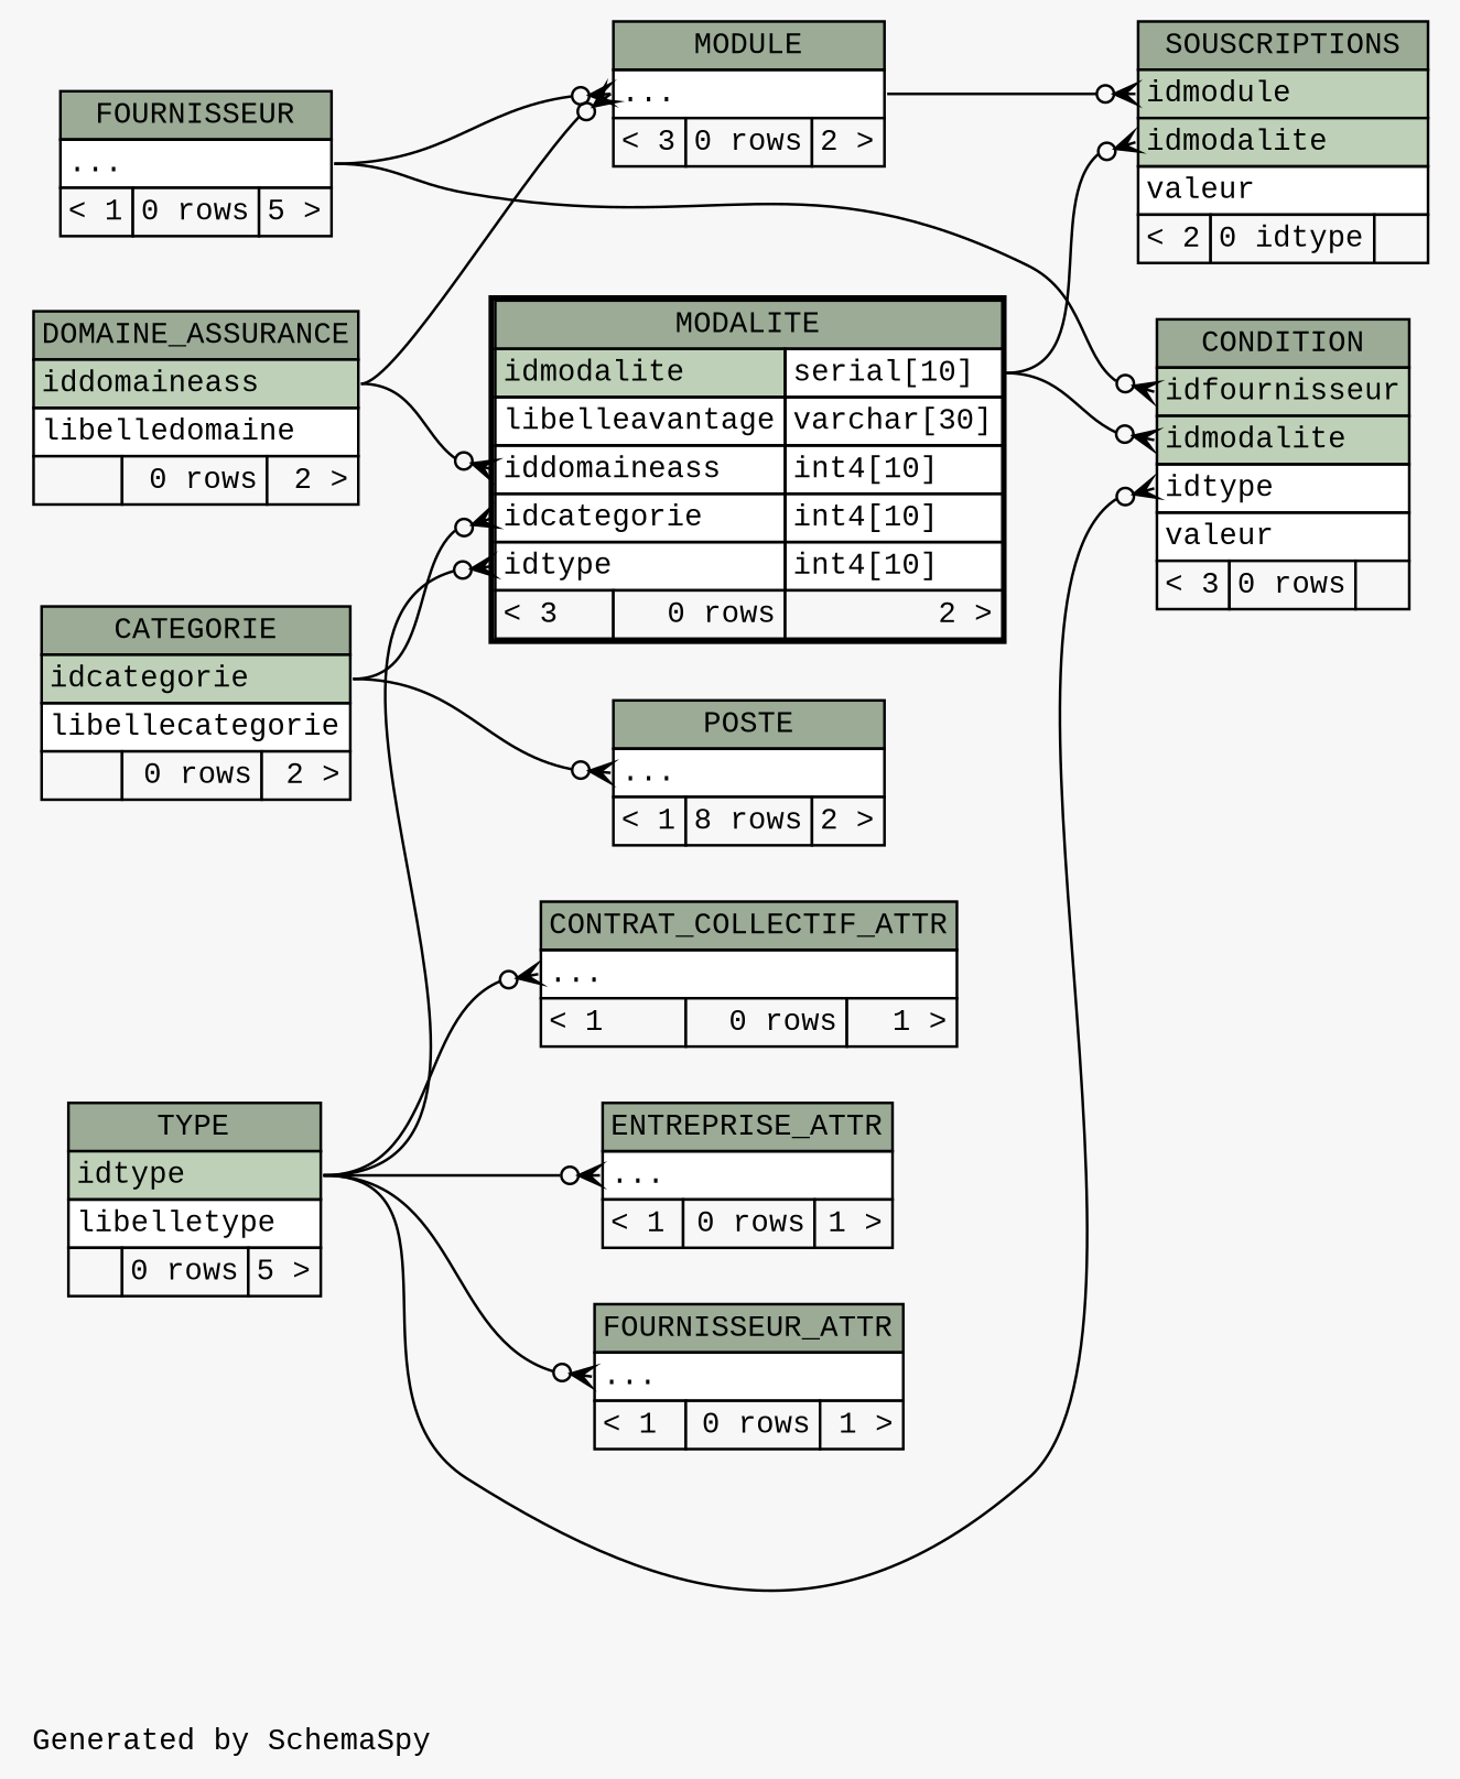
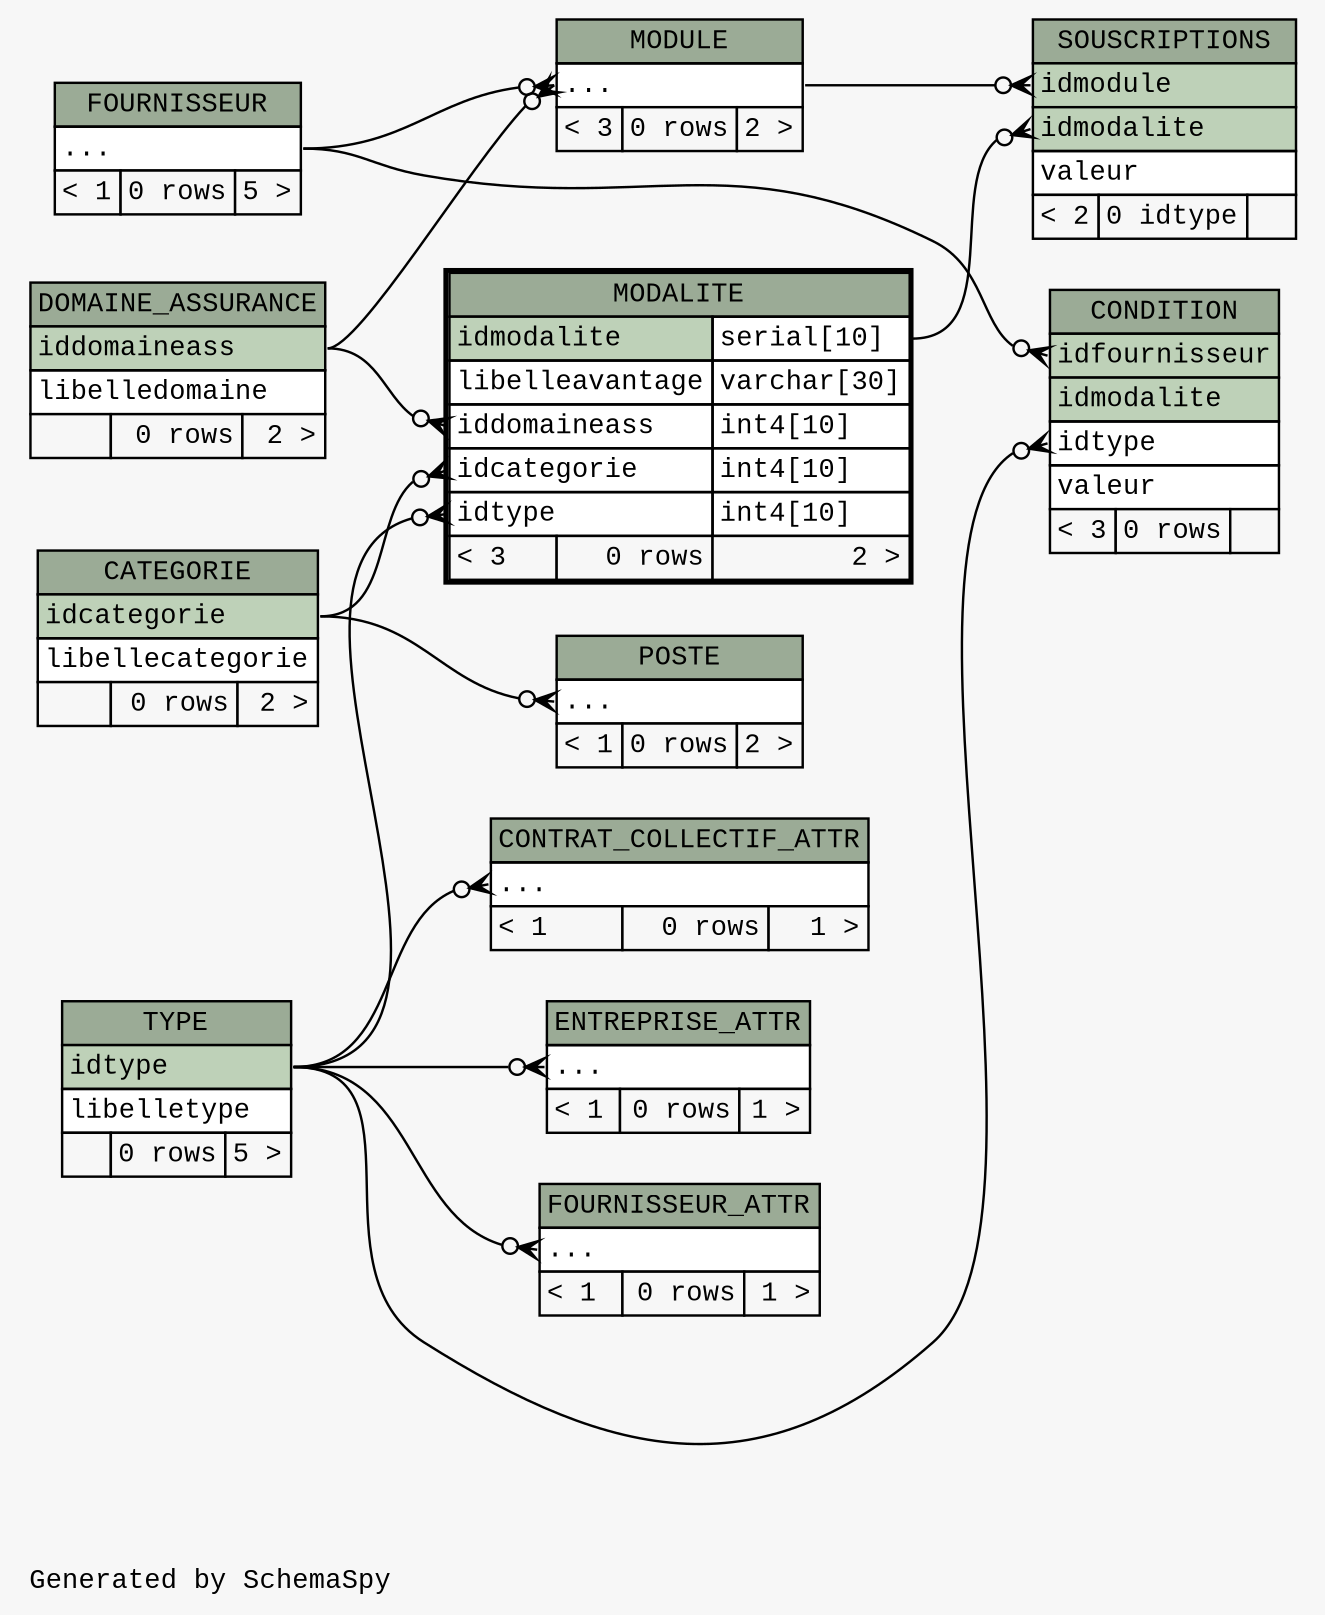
  digraph {
    bgcolor="#f7f7f7"
    fontname="Liberation Mono"
    fontsize=11
    label="\nGenerated by SchemaSpy"
    labeljust=l
    nodesep=0.18
    rankdir=RL
    ranksep=0.46
    node [fontname="Liberation Mono" fontsize=11 shape=plaintext]
    edge [arrowhead=none arrowsize=0.8 arrowtail=crowodot dir=back fontname="Liberation Mono" headport="idtype:e" tailport="elipses:w"]
    n1 [label=<     <TABLE BORDER="0" CELLBORDER="1" CELLSPACING="0" BGCOLOR="#ffffff">       <TR><TD COLSPAN="3" BGCOLOR="#9bab96" ALIGN="CENTER">CONDITION</TD></TR>       <TR><TD PORT="idfournisseur" COLSPAN="3" BGCOLOR="#bed1b8" ALIGN="LEFT">idfournisseur</TD></TR>       <TR><TD PORT="idmodalite" COLSPAN="3" BGCOLOR="#bed1b8" ALIGN="LEFT">idmodalite</TD></TR>       <TR><TD PORT="idtype" COLSPAN="3" ALIGN="LEFT">idtype</TD></TR>       <TR><TD PORT="valeur" COLSPAN="3" ALIGN="LEFT">valeur</TD></TR>       <TR><TD ALIGN="LEFT" BGCOLOR="#f7f7f7">&lt; 3</TD><TD ALIGN="RIGHT" BGCOLOR="#f7f7f7">0 rows</TD><TD ALIGN="RIGHT" BGCOLOR="#f7f7f7">  </TD></TR>     </TABLE>>]
    n2 [label=<     <TABLE BORDER="0" CELLBORDER="1" CELLSPACING="0" BGCOLOR="#ffffff">       <TR><TD COLSPAN="3" BGCOLOR="#9bab96" ALIGN="CENTER">FOURNISSEUR</TD></TR>       <TR><TD PORT="elipses" COLSPAN="3" ALIGN="LEFT">...</TD></TR>       <TR><TD ALIGN="LEFT" BGCOLOR="#f7f7f7">&lt; 1</TD><TD ALIGN="RIGHT" BGCOLOR="#f7f7f7">0 rows</TD><TD ALIGN="RIGHT" BGCOLOR="#f7f7f7">5 &gt;</TD></TR>     </TABLE>>]
    n3 [label=<     <TABLE BORDER="2" CELLBORDER="1" CELLSPACING="0" BGCOLOR="#ffffff">       <TR><TD COLSPAN="3" BGCOLOR="#9bab96" ALIGN="CENTER">MODALITE</TD></TR>       <TR><TD PORT="idmodalite" COLSPAN="2" BGCOLOR="#bed1b8" ALIGN="LEFT">idmodalite</TD><TD PORT="idmodalite.type" ALIGN="LEFT">serial[10]</TD></TR>       <TR><TD PORT="libelleavantage" COLSPAN="2" ALIGN="LEFT">libelleavantage</TD><TD PORT="libelleavantage.type" ALIGN="LEFT">varchar[30]</TD></TR>       <TR><TD PORT="iddomaineass" COLSPAN="2" ALIGN="LEFT">iddomaineass</TD><TD PORT="iddomaineass.type" ALIGN="LEFT">int4[10]</TD></TR>       <TR><TD PORT="idcategorie" COLSPAN="2" ALIGN="LEFT">idcategorie</TD><TD PORT="idcategorie.type" ALIGN="LEFT">int4[10]</TD></TR>       <TR><TD PORT="idtype" COLSPAN="2" ALIGN="LEFT">idtype</TD><TD PORT="idtype.type" ALIGN="LEFT">int4[10]</TD></TR>       <TR><TD ALIGN="LEFT" BGCOLOR="#f7f7f7">&lt; 3</TD><TD ALIGN="RIGHT" BGCOLOR="#f7f7f7">0 rows</TD><TD ALIGN="RIGHT" BGCOLOR="#f7f7f7">2 &gt;</TD></TR>     </TABLE>>]
    n4 [label=<     <TABLE BORDER="0" CELLBORDER="1" CELLSPACING="0" BGCOLOR="#ffffff">       <TR><TD COLSPAN="3" BGCOLOR="#9bab96" ALIGN="CENTER">TYPE</TD></TR>       <TR><TD PORT="idtype" COLSPAN="3" BGCOLOR="#bed1b8" ALIGN="LEFT">idtype</TD></TR>       <TR><TD PORT="libelletype" COLSPAN="3" ALIGN="LEFT">libelletype</TD></TR>       <TR><TD ALIGN="LEFT" BGCOLOR="#f7f7f7">  </TD><TD ALIGN="RIGHT" BGCOLOR="#f7f7f7">0 rows</TD><TD ALIGN="RIGHT" BGCOLOR="#f7f7f7">5 &gt;</TD></TR>     </TABLE>>]
    n5 [label=<     <TABLE BORDER="0" CELLBORDER="1" CELLSPACING="0" BGCOLOR="#ffffff">       <TR><TD COLSPAN="3" BGCOLOR="#9bab96" ALIGN="CENTER">CATEGORIE</TD></TR>       <TR><TD PORT="idcategorie" COLSPAN="3" BGCOLOR="#bed1b8" ALIGN="LEFT">idcategorie</TD></TR>       <TR><TD PORT="libellecategorie" COLSPAN="3" ALIGN="LEFT">libellecategorie</TD></TR>       <TR><TD ALIGN="LEFT" BGCOLOR="#f7f7f7">  </TD><TD ALIGN="RIGHT" BGCOLOR="#f7f7f7">0 rows</TD><TD ALIGN="RIGHT" BGCOLOR="#f7f7f7">2 &gt;</TD></TR>     </TABLE>>]
    n6 [label=<     <TABLE BORDER="0" CELLBORDER="1" CELLSPACING="0" BGCOLOR="#ffffff">       <TR><TD COLSPAN="3" BGCOLOR="#9bab96" ALIGN="CENTER">DOMAINE_ASSURANCE</TD></TR>       <TR><TD PORT="iddomaineass" COLSPAN="3" BGCOLOR="#bed1b8" ALIGN="LEFT">iddomaineass</TD></TR>       <TR><TD PORT="libelledomaine" COLSPAN="3" ALIGN="LEFT">libelledomaine</TD></TR>       <TR><TD ALIGN="LEFT" BGCOLOR="#f7f7f7">  </TD><TD ALIGN="RIGHT" BGCOLOR="#f7f7f7">0 rows</TD><TD ALIGN="RIGHT" BGCOLOR="#f7f7f7">2 &gt;</TD></TR>     </TABLE>>]
    n7 [label=<     <TABLE BORDER="0" CELLBORDER="1" CELLSPACING="0" BGCOLOR="#ffffff">       <TR><TD COLSPAN="3" BGCOLOR="#9bab96" ALIGN="CENTER">CONTRAT_COLLECTIF_ATTR</TD></TR>       <TR><TD PORT="elipses" COLSPAN="3" ALIGN="LEFT">...</TD></TR>       <TR><TD ALIGN="LEFT" BGCOLOR="#f7f7f7">&lt; 1</TD><TD ALIGN="RIGHT" BGCOLOR="#f7f7f7">0 rows</TD><TD ALIGN="RIGHT" BGCOLOR="#f7f7f7">1 &gt;</TD></TR>     </TABLE>>]
    n8 [label=<     <TABLE BORDER="0" CELLBORDER="1" CELLSPACING="0" BGCOLOR="#ffffff">       <TR><TD COLSPAN="3" BGCOLOR="#9bab96" ALIGN="CENTER">ENTREPRISE_ATTR</TD></TR>       <TR><TD PORT="elipses" COLSPAN="3" ALIGN="LEFT">...</TD></TR>       <TR><TD ALIGN="LEFT" BGCOLOR="#f7f7f7">&lt; 1</TD><TD ALIGN="RIGHT" BGCOLOR="#f7f7f7">0 rows</TD><TD ALIGN="RIGHT" BGCOLOR="#f7f7f7">1 &gt;</TD></TR>     </TABLE>>]
    n9 [label=<     <TABLE BORDER="0" CELLBORDER="1" CELLSPACING="0" BGCOLOR="#ffffff">       <TR><TD COLSPAN="3" BGCOLOR="#9bab96" ALIGN="CENTER">FOURNISSEUR_ATTR</TD></TR>       <TR><TD PORT="elipses" COLSPAN="3" ALIGN="LEFT">...</TD></TR>       <TR><TD ALIGN="LEFT" BGCOLOR="#f7f7f7">&lt; 1</TD><TD ALIGN="RIGHT" BGCOLOR="#f7f7f7">0 rows</TD><TD ALIGN="RIGHT" BGCOLOR="#f7f7f7">1 &gt;</TD></TR>     </TABLE>>]
    n10 [label=<     <TABLE BORDER="0" CELLBORDER="1" CELLSPACING="0" BGCOLOR="#ffffff">       <TR><TD COLSPAN="3" BGCOLOR="#9bab96" ALIGN="CENTER">MODULE</TD></TR>       <TR><TD PORT="elipses" COLSPAN="3" ALIGN="LEFT">...</TD></TR>       <TR><TD ALIGN="LEFT" BGCOLOR="#f7f7f7">&lt; 3</TD><TD ALIGN="RIGHT" BGCOLOR="#f7f7f7">0 rows</TD><TD ALIGN="RIGHT" BGCOLOR="#f7f7f7">2 &gt;</TD></TR>     </TABLE>>]
-   n11 [label=<     <TABLE BORDER="0" CELLBORDER="1" CELLSPACING="0" BGCOLOR="#ffffff">       <TR><TD COLSPAN="3" BGCOLOR="#9bab96" ALIGN="CENTER">POSTE</TD></TR>       <TR><TD PORT="elipses" COLSPAN="3" ALIGN="LEFT">...</TD></TR>       <TR><TD ALIGN="LEFT" BGCOLOR="#f7f7f7">&lt; 1</TD><TD ALIGN="RIGHT" BGCOLOR="#f7f7f7">8 rows</TD><TD ALIGN="RIGHT" BGCOLOR="#f7f7f7">2 &gt;</TD></TR>     </TABLE>>]
+   n11 [label=<     <TABLE BORDER="0" CELLBORDER="1" CELLSPACING="0" BGCOLOR="#ffffff">       <TR><TD COLSPAN="3" BGCOLOR="#9bab96" ALIGN="CENTER">POSTE</TD></TR>       <TR><TD PORT="elipses" COLSPAN="3" ALIGN="LEFT">...</TD></TR>       <TR><TD ALIGN="LEFT" BGCOLOR="#f7f7f7">&lt; 1</TD><TD ALIGN="RIGHT" BGCOLOR="#f7f7f7">0 rows</TD><TD ALIGN="RIGHT" BGCOLOR="#f7f7f7">2 &gt;</TD></TR>     </TABLE>>]
    n12 [label=<     <TABLE BORDER="0" CELLBORDER="1" CELLSPACING="0" BGCOLOR="#ffffff">       <TR><TD COLSPAN="3" BGCOLOR="#9bab96" ALIGN="CENTER">SOUSCRIPTIONS</TD></TR>       <TR><TD PORT="idmodule" COLSPAN="3" BGCOLOR="#bed1b8" ALIGN="LEFT">idmodule</TD></TR>       <TR><TD PORT="idmodalite" COLSPAN="3" BGCOLOR="#bed1b8" ALIGN="LEFT">idmodalite</TD></TR>       <TR><TD PORT="valeur" COLSPAN="3" ALIGN="LEFT">valeur</TD></TR>       <TR><TD ALIGN="LEFT" BGCOLOR="#f7f7f7">&lt; 2</TD><TD ALIGN="RIGHT" BGCOLOR="#f7f7f7">0 idtype</TD><TD ALIGN="RIGHT" BGCOLOR="#f7f7f7">  </TD></TR>     </TABLE>>]
    n1 -> n2 [headport="elipses:e" tailport="idfournisseur:w"]
-   n1 -> n3 [headport="idmodalite.type:e" tailport="idmodalite:w"]
    n1 -> n4 [tailport="idtype:w"]
    n3 -> n4 [tailport="idtype:w"]
    n3 -> n5 [headport="idcategorie:e" tailport="idcategorie:w"]
    n3 -> n6 [headport="iddomaineass:e" tailport="iddomaineass:w"]
    n7 -> n4
    n8 -> n4
    n9 -> n4
    n10 -> n2 [headport="elipses:e"]
    n10 -> n6 [headport="iddomaineass:e"]
    n11 -> n5 [headport="idcategorie:e"]
    n12 -> n3 [headport="idmodalite.type:e" tailport="idmodalite:w"]
    n12 -> n10 [headport="elipses:e" tailport="idmodule:w"]
  }
